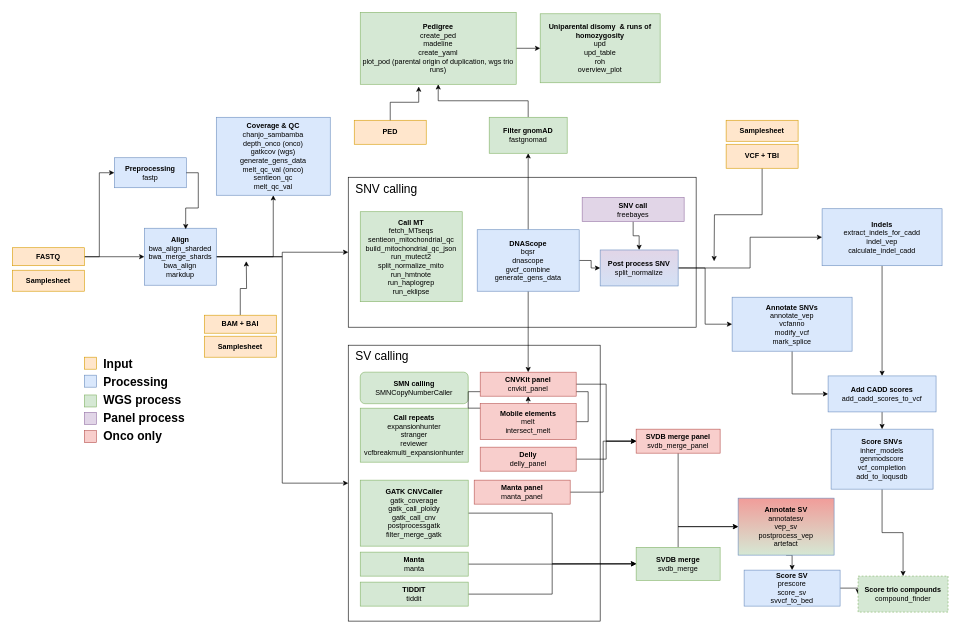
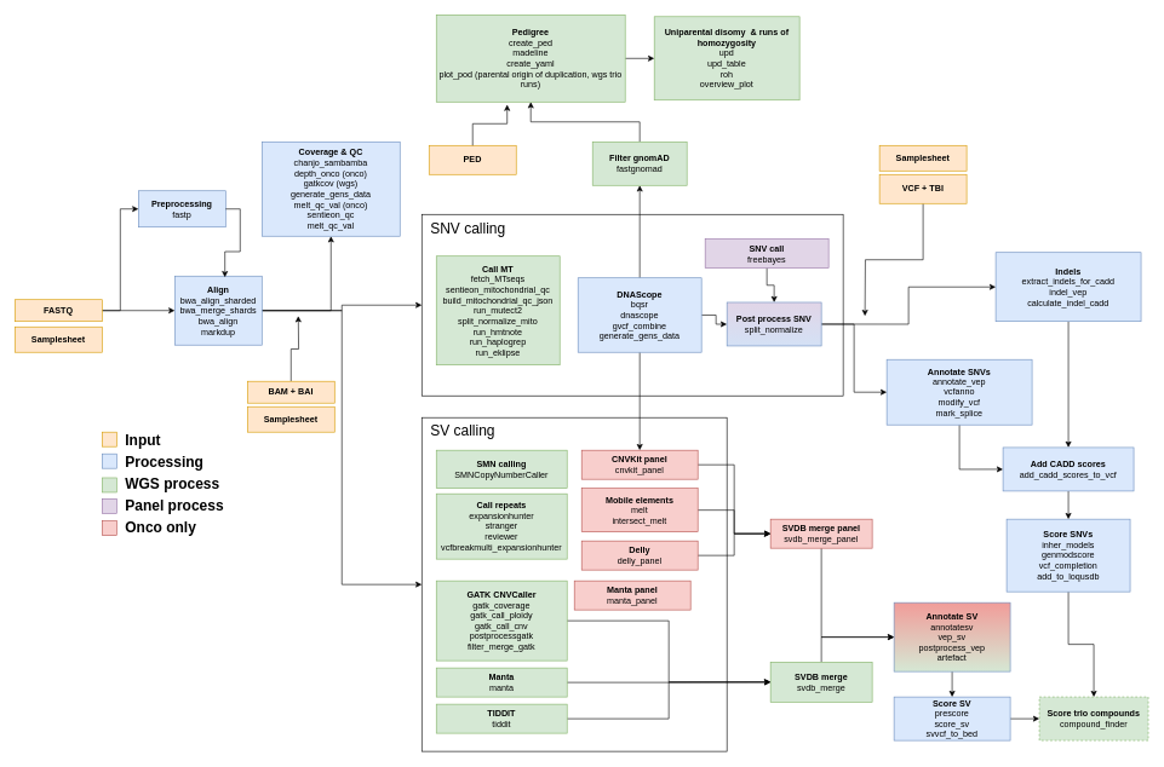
  <mxCell id="0" />
  <mxCell id="1" parent="0" />
  <mxCell id="2" value="SV calling" style="whiteSpace=wrap;html=1;align=left;verticalAlign=top;fontSize=20;spacingLeft=10;" parent="1" vertex="1"><mxGeometry x="580" y="575" width="420" height="460" as="geometry" /></mxCell>
  <mxCell id="3" value="SNV calling" style="whiteSpace=wrap;html=1;align=left;verticalAlign=top;fontSize=20;spacingLeft=10;" parent="1" vertex="1"><mxGeometry x="580" y="295" width="580" height="250" as="geometry" /></mxCell>
  <mxCell id="4" style="edgeStyle=orthogonalEdgeStyle;rounded=0;orthogonalLoop=1;jettySize=auto;html=1;exitX=1;exitY=0.5;exitDx=0;exitDy=0;entryX=0;entryY=0.5;entryDx=0;entryDy=0;" parent="1" source="6" target="11" edge="1"><mxGeometry relative="1" as="geometry" /></mxCell>
  <mxCell id="5" style="edgeStyle=orthogonalEdgeStyle;rounded=0;orthogonalLoop=1;jettySize=auto;html=1;exitX=1;exitY=0.5;exitDx=0;exitDy=0;" parent="1" source="6" target="15" edge="1"><mxGeometry relative="1" as="geometry" /></mxCell>
  <mxCell id="6" value="&lt;b&gt;FASTQ&lt;/b&gt;" style="whiteSpace=wrap;html=1;fillColor=#ffe6cc;strokeColor=#d79b00;" parent="1" vertex="1"><mxGeometry x="20" y="412.5" width="120" height="30" as="geometry" /></mxCell>
  <mxCell id="7" style="edgeStyle=orthogonalEdgeStyle;rounded=0;orthogonalLoop=1;jettySize=auto;html=1;exitX=0.5;exitY=0;exitDx=0;exitDy=0;" edge="1" parent="1" source="8"><mxGeometry relative="1" as="geometry"><mxPoint x="410" y="435" as="targetPoint" /></mxGeometry></mxCell>
  <mxCell id="8" value="&lt;b&gt;BAM + BAI&lt;/b&gt;" style="whiteSpace=wrap;html=1;fillColor=#ffe6cc;strokeColor=#d79b00;" parent="1" vertex="1"><mxGeometry x="340" y="525" width="120" height="30" as="geometry" /></mxCell>
  <mxCell id="9" style="edgeStyle=orthogonalEdgeStyle;rounded=0;orthogonalLoop=1;jettySize=auto;html=1;exitX=0.5;exitY=1;exitDx=0;exitDy=0;" edge="1" parent="1" source="10"><mxGeometry relative="1" as="geometry"><mxPoint x="1190" y="435" as="targetPoint" /></mxGeometry></mxCell>
  <mxCell id="10" value="&lt;b&gt;VCF + TBI&lt;/b&gt;" style="whiteSpace=wrap;html=1;fillColor=#ffe6cc;strokeColor=#d79b00;" parent="1" vertex="1"><mxGeometry x="1210" y="240" width="120" height="40" as="geometry" /></mxCell>
  <mxCell id="11" value="&lt;b&gt;Preprocessing&lt;/b&gt;&lt;br&gt;fastp" style="whiteSpace=wrap;html=1;fillColor=#dae8fc;strokeColor=#6c8ebf;" parent="1" vertex="1"><mxGeometry x="190" y="262.5" width="120" height="50" as="geometry" /></mxCell>
  <mxCell id="12" style="edgeStyle=orthogonalEdgeStyle;rounded=0;orthogonalLoop=1;jettySize=auto;html=1;exitX=1;exitY=0.5;exitDx=0;exitDy=0;entryX=0;entryY=0.5;entryDx=0;entryDy=0;" edge="1" parent="1" source="15" target="2"><mxGeometry relative="1" as="geometry" /></mxCell>
  <mxCell id="13" style="edgeStyle=orthogonalEdgeStyle;rounded=0;orthogonalLoop=1;jettySize=auto;html=1;exitX=1;exitY=0.5;exitDx=0;exitDy=0;entryX=0;entryY=0.5;entryDx=0;entryDy=0;" edge="1" parent="1" source="15" target="3"><mxGeometry relative="1" as="geometry" /></mxCell>
  <mxCell id="14" style="edgeStyle=orthogonalEdgeStyle;rounded=0;orthogonalLoop=1;jettySize=auto;html=1;exitX=1;exitY=0.5;exitDx=0;exitDy=0;entryX=0.5;entryY=1;entryDx=0;entryDy=0;" edge="1" parent="1" source="15" target="17"><mxGeometry relative="1" as="geometry" /></mxCell>
  <mxCell id="15" value="&lt;b&gt;Align&lt;/b&gt;&lt;br&gt;bwa_align_sharded&lt;br&gt;bwa_merge_shards&lt;br&gt;bwa_align&lt;br&gt;markdup" style="whiteSpace=wrap;html=1;fillColor=#dae8fc;strokeColor=#6c8ebf;" parent="1" vertex="1"><mxGeometry x="240" y="380" width="120" height="95" as="geometry" /></mxCell>
  <mxCell id="16" style="edgeStyle=orthogonalEdgeStyle;rounded=0;orthogonalLoop=1;jettySize=auto;html=1;exitX=1;exitY=0.5;exitDx=0;exitDy=0;entryX=0.575;entryY=0.017;entryDx=0;entryDy=0;entryPerimeter=0;" parent="1" source="11" target="15" edge="1"><mxGeometry relative="1" as="geometry" /></mxCell>
  <mxCell id="17" value="&lt;b&gt;Coverage &amp;amp; QC&lt;/b&gt;&lt;br&gt;chanjo_sambamba&lt;br&gt;depth_onco (onco)&lt;br&gt;gatkcov (wgs)&lt;br&gt;generate_gens_data&lt;br&gt;melt_qc_val (onco)&lt;br&gt;sentieon_qc&lt;br&gt;melt_qc_val" style="whiteSpace=wrap;html=1;fillColor=#dae8fc;strokeColor=#6c8ebf;" parent="1" vertex="1"><mxGeometry x="360" y="195" width="190" height="130" as="geometry" /></mxCell>
  <mxCell id="18" style="edgeStyle=orthogonalEdgeStyle;rounded=0;orthogonalLoop=1;jettySize=auto;html=1;exitX=0.5;exitY=1;exitDx=0;exitDy=0;entryX=0.5;entryY=0;entryDx=0;entryDy=0;" edge="1" parent="1" source="21" target="54"><mxGeometry relative="1" as="geometry" /></mxCell>
  <mxCell id="19" style="edgeStyle=orthogonalEdgeStyle;rounded=0;orthogonalLoop=1;jettySize=auto;html=1;exitX=1;exitY=0.5;exitDx=0;exitDy=0;" edge="1" parent="1" source="21" target="65"><mxGeometry relative="1" as="geometry" /></mxCell>
  <mxCell id="20" style="edgeStyle=orthogonalEdgeStyle;rounded=0;orthogonalLoop=1;jettySize=auto;html=1;exitX=0.5;exitY=0;exitDx=0;exitDy=0;entryX=0.5;entryY=1;entryDx=0;entryDy=0;" edge="1" parent="1" source="21" target="39"><mxGeometry relative="1" as="geometry" /></mxCell>
  <mxCell id="21" value="&lt;b&gt;DNAScope&lt;/b&gt;&lt;br&gt;bqsr&lt;br&gt;dnascope&lt;br&gt;gvcf_combine&lt;br&gt;generate_gens_data" style="whiteSpace=wrap;html=1;fillColor=#dae8fc;strokeColor=#6c8ebf;" parent="1" vertex="1"><mxGeometry x="795" y="382.5" width="170" height="102.5" as="geometry" /></mxCell>
  <mxCell id="22" style="edgeStyle=orthogonalEdgeStyle;rounded=0;orthogonalLoop=1;jettySize=auto;html=1;exitX=0.5;exitY=1;exitDx=0;exitDy=0;entryX=0.5;entryY=0;entryDx=0;entryDy=0;" edge="1" parent="1" source="23" target="65"><mxGeometry relative="1" as="geometry" /></mxCell>
  <mxCell id="23" value="&lt;b&gt;SNV call&lt;/b&gt;&lt;br&gt;freebayes" style="whiteSpace=wrap;html=1;fillColor=#e1d5e7;strokeColor=#9673a6;" parent="1" vertex="1"><mxGeometry x="970" y="328.75" width="170" height="40" as="geometry" /></mxCell>
- <mxCell id="24" value="&lt;b&gt;SMN calling&lt;/b&gt;&lt;br&gt;SMNCopyNumberCaller" style="whiteSpace=wrap;html=1;fillColor=#d5e8d4;strokeColor=#82b366;rounded=1;" parent="1" vertex="1"><mxGeometry x="600" y="620" width="180" height="52.5" as="geometry" /></mxCell>
+ <mxCell id="24" value="&lt;b&gt;SMN calling&lt;/b&gt;&lt;br&gt;SMNCopyNumberCaller" style="whiteSpace=wrap;html=1;fillColor=#d5e8d4;strokeColor=#82b366;" parent="1" vertex="1"><mxGeometry x="600" y="620" width="180" height="52.5" as="geometry" /></mxCell>
  <mxCell id="25" value="&lt;b&gt;Call repeats&lt;/b&gt;&lt;br&gt;expansionhunter&lt;br&gt;stranger&lt;br&gt;reviewer&lt;br&gt;vcfbreakmulti_expansionhunter" style="whiteSpace=wrap;html=1;fillColor=#d5e8d4;strokeColor=#82b366;" parent="1" vertex="1"><mxGeometry x="600" y="680" width="180" height="90" as="geometry" /></mxCell>
- <mxCell id="26" style="edgeStyle=orthogonalEdgeStyle;rounded=0;orthogonalLoop=1;jettySize=auto;html=1;exitX=1;exitY=0.5;exitDx=0;exitDy=0;" edge="1" parent="1" source="27" target="54"><mxGeometry relative="1" as="geometry" /></mxCell>
+ <mxCell id="26" style="edgeStyle=orthogonalEdgeStyle;rounded=0;orthogonalLoop=1;jettySize=auto;html=1;exitX=1;exitY=0.5;exitDx=0;exitDy=0;entryX=0;entryY=0.5;entryDx=0;entryDy=0;" edge="1" parent="1" source="27" target="46"><mxGeometry relative="1" as="geometry" /></mxCell>
  <mxCell id="27" value="&lt;b&gt;Mobile elements&lt;/b&gt;&lt;br&gt;melt&lt;br&gt;intersect_melt" style="whiteSpace=wrap;html=1;fillColor=#f8cecc;strokeColor=#b85450;" parent="1" vertex="1"><mxGeometry x="800" y="672.5" width="160" height="60" as="geometry" /></mxCell>
  <mxCell id="28" style="edgeStyle=orthogonalEdgeStyle;rounded=0;orthogonalLoop=1;jettySize=auto;html=1;exitX=1;exitY=0.5;exitDx=0;exitDy=0;entryX=0;entryY=0.5;entryDx=0;entryDy=0;" edge="1" parent="1" source="29" target="33"><mxGeometry relative="1" as="geometry" /></mxCell>
  <mxCell id="29" value="&lt;b&gt;Manta&lt;/b&gt;&lt;br&gt;manta" style="whiteSpace=wrap;html=1;fillColor=#d5e8d4;strokeColor=#82b366;" parent="1" vertex="1"><mxGeometry x="600" y="920" width="180" height="40" as="geometry" /></mxCell>
  <mxCell id="30" style="edgeStyle=orthogonalEdgeStyle;rounded=0;orthogonalLoop=1;jettySize=auto;html=1;exitX=1;exitY=0.5;exitDx=0;exitDy=0;entryX=0;entryY=0.5;entryDx=0;entryDy=0;" edge="1" parent="1" source="31" target="33"><mxGeometry relative="1" as="geometry" /></mxCell>
  <mxCell id="31" value="&lt;b&gt;TIDDIT&lt;/b&gt;&lt;br&gt;tiddit" style="whiteSpace=wrap;html=1;fillColor=#d5e8d4;strokeColor=#82b366;" parent="1" vertex="1"><mxGeometry x="600" y="970" width="180" height="40" as="geometry" /></mxCell>
  <mxCell id="32" style="edgeStyle=orthogonalEdgeStyle;rounded=0;orthogonalLoop=1;jettySize=auto;html=1;exitX=0.5;exitY=0;exitDx=0;exitDy=0;entryX=0;entryY=0.5;entryDx=0;entryDy=0;" edge="1" parent="1" source="33" target="35"><mxGeometry relative="1" as="geometry" /></mxCell>
  <mxCell id="33" value="&lt;b&gt;SVDB merge&lt;/b&gt;&lt;br&gt;svdb_merge" style="whiteSpace=wrap;html=1;fillColor=#d5e8d4;strokeColor=#82b366;" parent="1" vertex="1"><mxGeometry x="1060" y="912" width="140" height="55" as="geometry" /></mxCell>
  <mxCell id="34" style="edgeStyle=orthogonalEdgeStyle;rounded=0;orthogonalLoop=1;jettySize=auto;html=1;exitX=0.5;exitY=1;exitDx=0;exitDy=0;entryX=0.5;entryY=0;entryDx=0;entryDy=0;" edge="1" parent="1" source="35" target="50"><mxGeometry relative="1" as="geometry" /></mxCell>
  <mxCell id="35" value="&lt;b&gt;Annotate SV&lt;/b&gt;&lt;br&gt;annotatesv&lt;br&gt;vep_sv&lt;br&gt;postprocess_vep&lt;br&gt;artefact" style="whiteSpace=wrap;html=1;fillColor=#F19C99;strokeColor=#6c8ebf;gradientColor=#D5E8D4;" parent="1" vertex="1"><mxGeometry x="1230" y="830" width="160" height="95" as="geometry" /></mxCell>
  <mxCell id="36" style="edgeStyle=orthogonalEdgeStyle;rounded=0;orthogonalLoop=1;jettySize=auto;html=1;exitX=0.5;exitY=1;exitDx=0;exitDy=0;entryX=0;entryY=0.5;entryDx=0;entryDy=0;" edge="1" parent="1" source="37" target="81"><mxGeometry relative="1" as="geometry" /></mxCell>
  <mxCell id="37" value="&lt;b&gt;Annotate SNVs&lt;/b&gt;&lt;br&gt;annotate_vep&lt;br&gt;vcfanno&lt;br&gt;modify_vcf&lt;br&gt;mark_splice" style="whiteSpace=wrap;html=1;fillColor=#dae8fc;strokeColor=#6c8ebf;" parent="1" vertex="1"><mxGeometry x="1220" y="495" width="200" height="90" as="geometry" /></mxCell>
  <mxCell id="38" style="edgeStyle=orthogonalEdgeStyle;rounded=0;orthogonalLoop=1;jettySize=auto;html=1;exitX=0.5;exitY=0;exitDx=0;exitDy=0;" edge="1" parent="1" source="39" target="58"><mxGeometry relative="1" as="geometry" /></mxCell>
  <mxCell id="39" value="&lt;b&gt;Filter gnomAD&lt;/b&gt;&lt;br&gt;fastgnomad" style="whiteSpace=wrap;html=1;fillColor=#d5e8d4;strokeColor=#82b366;" parent="1" vertex="1"><mxGeometry x="815" y="195" width="130" height="60" as="geometry" /></mxCell>
  <mxCell id="40" value="&lt;b&gt;Uniparental disomy&amp;nbsp; &amp;amp; runs of homozygosity&lt;/b&gt;&lt;br&gt;upd&lt;br&gt;upd_table&lt;br&gt;roh&lt;br&gt;overview_plot" style="whiteSpace=wrap;html=1;fillColor=#d5e8d4;strokeColor=#82b366;" parent="1" vertex="1"><mxGeometry x="900" y="22.5" width="200" height="115" as="geometry" /></mxCell>
  <mxCell id="41" value="&lt;b&gt;Call MT&lt;/b&gt;&lt;br&gt;fetch_MTseqs&lt;br&gt;sentieon_mitochondrial_qc&lt;br&gt;build_mitochondrial_qc_json&lt;br&gt;run_mutect2&lt;br&gt;split_normalize_mito&lt;br&gt;run_hmtnote&lt;br&gt;run_haplogrep&lt;br&gt;run_eklipse" style="whiteSpace=wrap;html=1;fillColor=#d5e8d4;strokeColor=#82b366;" parent="1" vertex="1"><mxGeometry x="600" y="352.5" width="170" height="150" as="geometry" /></mxCell>
  <mxCell id="42" value="&lt;b&gt;Samplesheet&lt;/b&gt;" style="whiteSpace=wrap;html=1;fillColor=#ffe6cc;strokeColor=#d79b00;" parent="1" vertex="1"><mxGeometry x="20" y="450" width="120" height="35" as="geometry" /></mxCell>
  <mxCell id="43" style="edgeStyle=orthogonalEdgeStyle;rounded=0;orthogonalLoop=1;jettySize=auto;html=1;exitX=1;exitY=0.5;exitDx=0;exitDy=0;entryX=0;entryY=0.5;entryDx=0;entryDy=0;" edge="1" parent="1" source="44" target="46"><mxGeometry relative="1" as="geometry" /></mxCell>
  <mxCell id="44" value="&lt;b&gt;Delly&lt;/b&gt;&lt;br&gt;delly_panel" style="whiteSpace=wrap;html=1;fillColor=#f8cecc;strokeColor=#b85450;" parent="1" vertex="1"><mxGeometry x="800" y="745" width="160" height="40" as="geometry" /></mxCell>
  <mxCell id="45" style="edgeStyle=orthogonalEdgeStyle;rounded=0;orthogonalLoop=1;jettySize=auto;html=1;exitX=0.5;exitY=1;exitDx=0;exitDy=0;entryX=0;entryY=0.5;entryDx=0;entryDy=0;" edge="1" parent="1" source="46" target="35"><mxGeometry relative="1" as="geometry" /></mxCell>
  <mxCell id="46" value="&lt;b&gt;SVDB merge panel&lt;/b&gt;&lt;br&gt;svdb_merge_panel" style="whiteSpace=wrap;html=1;fillColor=#f8cecc;strokeColor=#b85450;" vertex="1" parent="1"><mxGeometry x="1060" y="715" width="140" height="40" as="geometry" /></mxCell>
- <mxCell id="47" style="edgeStyle=orthogonalEdgeStyle;rounded=0;orthogonalLoop=1;jettySize=auto;html=1;exitX=1;exitY=0.5;exitDx=0;exitDy=0;entryX=0;entryY=0.5;entryDx=0;entryDy=0;" edge="1" parent="1" source="48" target="46"><mxGeometry relative="1" as="geometry" /></mxCell>
  <mxCell id="48" value="&lt;b&gt;Manta panel&lt;/b&gt;&lt;br&gt;manta_panel" style="whiteSpace=wrap;html=1;fillColor=#f8cecc;strokeColor=#b85450;" vertex="1" parent="1"><mxGeometry x="790" y="800" width="160" height="40" as="geometry" /></mxCell>
  <mxCell id="49" style="edgeStyle=orthogonalEdgeStyle;rounded=0;orthogonalLoop=1;jettySize=auto;html=1;exitX=1;exitY=0.5;exitDx=0;exitDy=0;entryX=0;entryY=0.5;entryDx=0;entryDy=0;" edge="1" parent="1" source="50" target="62"><mxGeometry relative="1" as="geometry" /></mxCell>
- <mxCell id="50" value="Score SV&lt;br&gt;&lt;span style=&quot;font-weight: normal;&quot;&gt;prescore&lt;br&gt;score_sv&lt;br&gt;svvcf_to_bed&lt;br&gt;&lt;/span&gt;" style="whiteSpace=wrap;html=1;fillColor=#dae8fc;strokeColor=#6c8ebf;fontStyle=1" vertex="1" parent="1"><mxGeometry x="1240" y="950" width="160" height="60" as="geometry" /></mxCell>
+ <mxCell id="50" value="Score SV&lt;br&gt;&lt;span style=&quot;font-weight: normal;&quot;&gt;prescore&lt;br&gt;score_sv&lt;br&gt;svvcf_to_bed&lt;br&gt;&lt;/span&gt;" style="whiteSpace=wrap;html=1;fillColor=#dae8fc;strokeColor=#6c8ebf;fontStyle=1" vertex="1" parent="1"><mxGeometry x="1230" y="960" width="160" height="60" as="geometry" /></mxCell>
  <mxCell id="51" style="edgeStyle=orthogonalEdgeStyle;rounded=0;orthogonalLoop=1;jettySize=auto;html=1;exitX=0.5;exitY=1;exitDx=0;exitDy=0;" edge="1" parent="1" source="52" target="81"><mxGeometry relative="1" as="geometry" /></mxCell>
  <mxCell id="52" value="&lt;b&gt;Indels&lt;/b&gt;&lt;br&gt;extract_indels_for_cadd&lt;br&gt;indel_vep&lt;br&gt;calculate_indel_cadd" style="whiteSpace=wrap;html=1;fillColor=#dae8fc;strokeColor=#6c8ebf;" vertex="1" parent="1"><mxGeometry x="1370" y="347.5" width="200" height="95" as="geometry" /></mxCell>
  <mxCell id="53" style="edgeStyle=orthogonalEdgeStyle;rounded=0;orthogonalLoop=1;jettySize=auto;html=1;exitX=1;exitY=0.5;exitDx=0;exitDy=0;entryX=0;entryY=0.5;entryDx=0;entryDy=0;" edge="1" parent="1" source="54" target="46"><mxGeometry relative="1" as="geometry" /></mxCell>
  <mxCell id="54" value="CNVKit panel&lt;br&gt;&lt;span style=&quot;font-weight: normal;&quot;&gt;cnvkit_panel&lt;/span&gt;" style="whiteSpace=wrap;html=1;fillColor=#f8cecc;strokeColor=#b85450;fontStyle=1" vertex="1" parent="1"><mxGeometry x="800" y="620" width="160" height="40" as="geometry" /></mxCell>
  <mxCell id="55" style="edgeStyle=orthogonalEdgeStyle;rounded=0;orthogonalLoop=1;jettySize=auto;html=1;exitX=1;exitY=0.5;exitDx=0;exitDy=0;entryX=0;entryY=0.5;entryDx=0;entryDy=0;" edge="1" parent="1" source="56" target="33"><mxGeometry relative="1" as="geometry" /></mxCell>
  <mxCell id="56" value="GATK CNVCaller&lt;br&gt;&lt;span style=&quot;font-weight: normal;&quot;&gt;gatk_coverage&lt;br&gt;gatk_call_ploidy&lt;br&gt;gatk_call_cnv&lt;br&gt;postprocessgatk&lt;br&gt;filter_merge_gatk&lt;br&gt;&lt;/span&gt;" style="whiteSpace=wrap;html=1;fontStyle=1;fillColor=#d5e8d4;strokeColor=#82b366;" vertex="1" parent="1"><mxGeometry x="600" y="800" width="180" height="110" as="geometry" /></mxCell>
  <mxCell id="57" style="edgeStyle=orthogonalEdgeStyle;rounded=0;orthogonalLoop=1;jettySize=auto;html=1;exitX=1;exitY=0.5;exitDx=0;exitDy=0;" edge="1" parent="1" source="58" target="40"><mxGeometry relative="1" as="geometry" /></mxCell>
  <mxCell id="58" value="&lt;b&gt;Pedigree&lt;/b&gt;&lt;br&gt;create_ped&lt;br&gt;madeline&lt;br&gt;create_yaml&lt;br&gt;plot_pod (parental origin of duplication, wgs trio runs)" style="whiteSpace=wrap;html=1;fillColor=#d5e8d4;strokeColor=#82b366;" vertex="1" parent="1"><mxGeometry x="600" y="20" width="260" height="120" as="geometry" /></mxCell>
  <mxCell id="59" value="&lt;b&gt;PED&lt;/b&gt;" style="whiteSpace=wrap;html=1;fillColor=#ffe6cc;strokeColor=#d79b00;" vertex="1" parent="1"><mxGeometry x="590" y="200" width="120" height="40" as="geometry" /></mxCell>
  <mxCell id="60" style="edgeStyle=orthogonalEdgeStyle;rounded=0;orthogonalLoop=1;jettySize=auto;html=1;exitX=0.5;exitY=1;exitDx=0;exitDy=0;entryX=0.5;entryY=0;entryDx=0;entryDy=0;" edge="1" parent="1" source="61" target="62"><mxGeometry relative="1" as="geometry" /></mxCell>
  <mxCell id="61" value="&lt;b&gt;Score SNVs&lt;/b&gt;&lt;br&gt;inher_models&lt;br&gt;genmodscore&lt;br&gt;vcf_completion&lt;br&gt;add_to_loqusdb" style="whiteSpace=wrap;html=1;fillColor=#dae8fc;strokeColor=#6c8ebf;" vertex="1" parent="1"><mxGeometry x="1385" y="715" width="170" height="100" as="geometry" /></mxCell>
  <mxCell id="62" value="&lt;b&gt;Score trio compounds&lt;/b&gt;&lt;br&gt;compound_finder" style="whiteSpace=wrap;html=1;fillColor=#d5e8d4;strokeColor=#82b366;dashed=1;" vertex="1" parent="1"><mxGeometry x="1430" y="960" width="150" height="60" as="geometry" /></mxCell>
  <mxCell id="63" style="edgeStyle=orthogonalEdgeStyle;rounded=0;orthogonalLoop=1;jettySize=auto;html=1;exitX=1;exitY=0.5;exitDx=0;exitDy=0;entryX=0;entryY=0.5;entryDx=0;entryDy=0;" edge="1" parent="1" source="65" target="37"><mxGeometry relative="1" as="geometry" /></mxCell>
  <mxCell id="64" style="edgeStyle=orthogonalEdgeStyle;rounded=0;orthogonalLoop=1;jettySize=auto;html=1;exitX=1;exitY=0.5;exitDx=0;exitDy=0;entryX=0;entryY=0.5;entryDx=0;entryDy=0;" edge="1" parent="1" source="65" target="52"><mxGeometry relative="1" as="geometry" /></mxCell>
  <mxCell id="65" value="&lt;b&gt;Post process SNV&lt;/b&gt;&lt;br&gt;split_normalize" style="whiteSpace=wrap;html=1;fillColor=#E1D5E7;strokeColor=#6c8ebf;gradientColor=#D4E1F5;" vertex="1" parent="1"><mxGeometry x="1000" y="416.25" width="130" height="60" as="geometry" /></mxCell>
  <mxCell id="66" value="" style="group" vertex="1" connectable="0" parent="1"><mxGeometry x="140" y="585" width="190" height="160" as="geometry" /></mxCell>
  <mxCell id="67" value="" style="whiteSpace=wrap;html=1;fillColor=#d5e8d4;strokeColor=#82b366;" parent="66" vertex="1"><mxGeometry y="73" width="20" height="20" as="geometry" /></mxCell>
  <mxCell id="68" value="WGS process" style="text;html=1;align=left;verticalAlign=middle;resizable=0;points=[];autosize=1;strokeColor=none;fillColor=none;fontStyle=1;fontSize=20;" parent="66" vertex="1"><mxGeometry x="30" y="60" width="150" height="40" as="geometry" /></mxCell>
  <mxCell id="69" value="" style="whiteSpace=wrap;html=1;fillColor=#e1d5e7;strokeColor=#9673a6;" parent="66" vertex="1"><mxGeometry y="102" width="20" height="20" as="geometry" /></mxCell>
  <mxCell id="70" value="Panel process" style="text;html=1;align=left;verticalAlign=middle;resizable=0;points=[];autosize=1;strokeColor=none;fillColor=none;fontStyle=1;fontSize=20;" parent="66" vertex="1"><mxGeometry x="30" y="90" width="160" height="40" as="geometry" /></mxCell>
  <mxCell id="71" value="" style="whiteSpace=wrap;html=1;fillColor=#f8cecc;strokeColor=#b85450;" parent="66" vertex="1"><mxGeometry y="132.5" width="20" height="20" as="geometry" /></mxCell>
  <mxCell id="72" value="Onco only" style="text;html=1;align=left;verticalAlign=middle;resizable=0;points=[];autosize=1;strokeColor=none;fillColor=none;fontStyle=1;fontSize=20;" parent="66" vertex="1"><mxGeometry x="30" y="120" width="120" height="40" as="geometry" /></mxCell>
  <mxCell id="73" value="" style="whiteSpace=wrap;html=1;fillColor=#ffe6cc;strokeColor=#d79b00;" parent="66" vertex="1"><mxGeometry y="10" width="20" height="20" as="geometry" /></mxCell>
  <mxCell id="74" value="Input" style="text;html=1;align=left;verticalAlign=middle;resizable=0;points=[];autosize=1;strokeColor=none;fillColor=none;fontStyle=1;fontSize=20;" parent="66" vertex="1"><mxGeometry x="30" width="70" height="40" as="geometry" /></mxCell>
  <mxCell id="75" value="" style="whiteSpace=wrap;html=1;fillColor=#dae8fc;strokeColor=#6c8ebf;" parent="66" vertex="1"><mxGeometry y="40" width="20" height="20" as="geometry" /></mxCell>
  <mxCell id="76" value="Processing" style="text;html=1;align=left;verticalAlign=middle;resizable=0;points=[];autosize=1;strokeColor=none;fillColor=none;fontStyle=1;fontSize=20;" parent="66" vertex="1"><mxGeometry x="30" y="30" width="130" height="40" as="geometry" /></mxCell>
  <mxCell id="77" style="edgeStyle=orthogonalEdgeStyle;rounded=0;orthogonalLoop=1;jettySize=auto;html=1;exitX=0.5;exitY=0;exitDx=0;exitDy=0;entryX=0.375;entryY=1.031;entryDx=0;entryDy=0;entryPerimeter=0;" edge="1" parent="1" source="59" target="58"><mxGeometry relative="1" as="geometry" /></mxCell>
  <mxCell id="78" value="&lt;b&gt;Samplesheet&lt;/b&gt;" style="whiteSpace=wrap;html=1;fillColor=#ffe6cc;strokeColor=#d79b00;" vertex="1" parent="1"><mxGeometry x="340" y="560" width="120" height="35" as="geometry" /></mxCell>
  <mxCell id="79" value="&lt;b&gt;Samplesheet&lt;/b&gt;" style="whiteSpace=wrap;html=1;fillColor=#ffe6cc;strokeColor=#d79b00;" vertex="1" parent="1"><mxGeometry x="1210" y="200" width="120" height="35" as="geometry" /></mxCell>
  <mxCell id="80" style="edgeStyle=orthogonalEdgeStyle;rounded=0;orthogonalLoop=1;jettySize=auto;html=1;exitX=0.5;exitY=1;exitDx=0;exitDy=0;entryX=0.5;entryY=0;entryDx=0;entryDy=0;" edge="1" parent="1" source="81" target="61"><mxGeometry relative="1" as="geometry" /></mxCell>
- <mxCell id="81" value="&lt;b&gt;Add CADD scores&lt;/b&gt;&lt;br&gt;add_cadd_scores_to_vcf" style="whiteSpace=wrap;html=1;fillColor=#dae8fc;strokeColor=#6c8ebf;" vertex="1" parent="1"><mxGeometry x="1380" y="626.25" width="180" height="60" as="geometry" /></mxCell>
+ <mxCell id="81" value="&lt;b&gt;Add CADD scores&lt;/b&gt;&lt;br&gt;add_cadd_scores_to_vcf" style="whiteSpace=wrap;html=1;fillColor=#dae8fc;strokeColor=#6c8ebf;" vertex="1" parent="1"><mxGeometry x="1380" y="616.25" width="180" height="60" as="geometry" /></mxCell>
